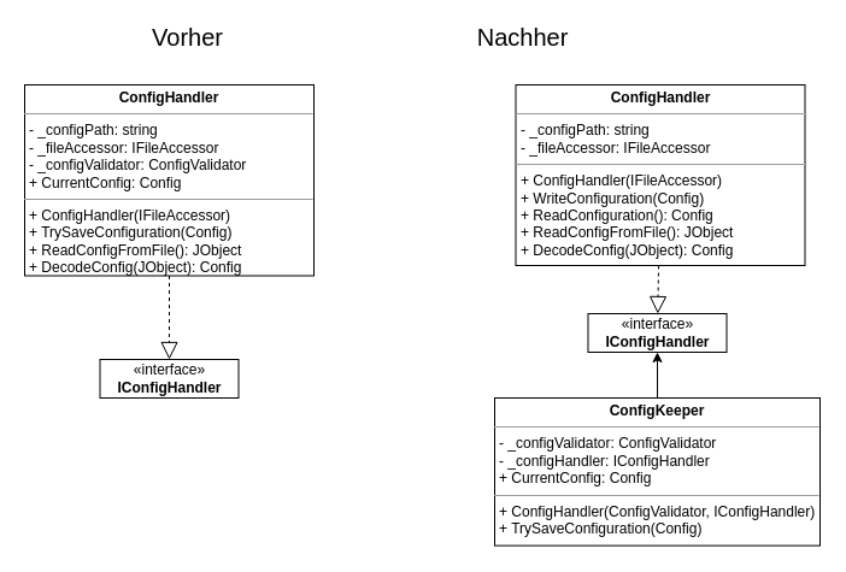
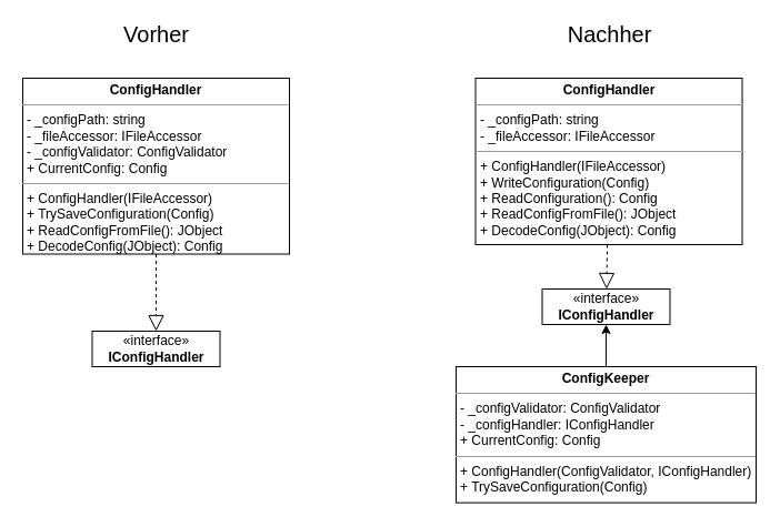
  <mxCell id="0" />
  <mxCell id="1" parent="0" />
  <mxCell id="2" value="&lt;p style=&quot;margin: 0px ; margin-top: 4px ; text-align: center&quot;&gt;&lt;b&gt;ConfigHandler&lt;/b&gt;&lt;/p&gt;&lt;hr size=&quot;1&quot;&gt;&lt;p style=&quot;margin: 0px ; margin-left: 4px&quot;&gt;- _configPath: string&lt;/p&gt;&lt;p style=&quot;margin: 0px ; margin-left: 4px&quot;&gt;- _fileAccessor: IFileAccessor&lt;/p&gt;&lt;hr size=&quot;1&quot;&gt;&lt;p style=&quot;margin: 0px ; margin-left: 4px&quot;&gt;+ ConfigHandler(IFileAccessor)&lt;/p&gt;&lt;p style=&quot;margin: 0px ; margin-left: 4px&quot;&gt;+ WriteConfiguration(Config)&lt;/p&gt;&lt;p style=&quot;margin: 0px ; margin-left: 4px&quot;&gt;+ ReadConfiguration(): Config&lt;/p&gt;&lt;p style=&quot;margin: 0px ; margin-left: 4px&quot;&gt;+ ReadConfigFromFile(): JObject&lt;/p&gt;&lt;p style=&quot;margin: 0px ; margin-left: 4px&quot;&gt;+&amp;nbsp;DecodeConfig(JObject): Config&lt;/p&gt;" style="verticalAlign=top;align=left;overflow=fill;fontSize=12;fontFamily=Helvetica;html=1;labelBackgroundColor=none;collapsible=0;" vertex="1" parent="1"><mxGeometry x="427.5" y="70" width="240" height="150" as="geometry"><mxRectangle x="610" y="215" width="130" height="80" as="alternateBounds" /></mxGeometry></mxCell>
  <mxCell id="3" style="edgeStyle=orthogonalEdgeStyle;rounded=0;orthogonalLoop=1;jettySize=auto;html=1;" edge="1" parent="1" source="4" target="5"><mxGeometry relative="1" as="geometry" /></mxCell>
  <mxCell id="4" value="&lt;p style=&quot;margin: 0px ; margin-top: 4px ; text-align: center&quot;&gt;&lt;b&gt;ConfigKeeper&lt;/b&gt;&lt;/p&gt;&lt;hr size=&quot;1&quot;&gt;&lt;p style=&quot;margin: 0px ; margin-left: 4px&quot;&gt;&lt;span&gt;- _configValidator: ConfigValidator&lt;/span&gt;&lt;/p&gt;&lt;p style=&quot;margin: 0px ; margin-left: 4px&quot;&gt;&lt;span&gt;- _configHandler: IConfigHandler&lt;/span&gt;&lt;/p&gt;&lt;p style=&quot;margin: 0px ; margin-left: 4px&quot;&gt;+ CurrentConfig: Config&lt;/p&gt;&lt;hr size=&quot;1&quot;&gt;&lt;p style=&quot;margin: 0px ; margin-left: 4px&quot;&gt;+ ConfigHandler(ConfigValidator, IConfigHandler)&lt;/p&gt;&lt;p style=&quot;margin: 0px ; margin-left: 4px&quot;&gt;+ TrySaveConfiguration(Config)&lt;/p&gt;&lt;p style=&quot;margin: 0px ; margin-left: 4px&quot;&gt;&lt;br&gt;&lt;/p&gt;" style="verticalAlign=top;align=left;overflow=fill;fontSize=12;fontFamily=Helvetica;html=1;labelBackgroundColor=none;collapsible=0;" vertex="1" parent="1"><mxGeometry x="410" y="330" width="270" height="122.62" as="geometry"><mxRectangle x="610" y="215" width="130" height="80" as="alternateBounds" /></mxGeometry></mxCell>
  <mxCell id="5" value="«interface»&lt;br&gt;&lt;b&gt;IConfigHandler&lt;/b&gt;" style="html=1;labelBackgroundColor=none;fillColor=none;" vertex="1" parent="1"><mxGeometry x="487.5" y="260" width="115" height="32" as="geometry" /></mxCell>
  <mxCell id="6" value="" style="endArrow=block;dashed=1;endFill=0;endSize=12;html=1;" edge="1" parent="1" source="2" target="5"><mxGeometry width="160" relative="1" as="geometry"><mxPoint x="222.5" y="199.998" as="sourcePoint" /><mxPoint x="111.776" y="248.17" as="targetPoint" /></mxGeometry></mxCell>
  <mxCell id="7" value="&lt;p style=&quot;margin: 0px ; margin-top: 4px ; text-align: center&quot;&gt;&lt;b&gt;ConfigHandler&lt;/b&gt;&lt;/p&gt;&lt;hr size=&quot;1&quot;&gt;&lt;p style=&quot;margin: 0px ; margin-left: 4px&quot;&gt;- _configPath: string&lt;/p&gt;&lt;p style=&quot;margin: 0px ; margin-left: 4px&quot;&gt;- _fileAccessor: IFileAccessor&lt;/p&gt;&lt;p style=&quot;margin: 0px ; margin-left: 4px&quot;&gt;- _configValidator: ConfigValidator&lt;/p&gt;&lt;p style=&quot;margin: 0px ; margin-left: 4px&quot;&gt;+ CurrentConfig: Config&lt;/p&gt;&lt;hr size=&quot;1&quot;&gt;&lt;p style=&quot;margin: 0px ; margin-left: 4px&quot;&gt;+ ConfigHandler(IFileAccessor)&lt;/p&gt;&lt;p style=&quot;margin: 0px ; margin-left: 4px&quot;&gt;+ TrySaveConfiguration(Config)&lt;/p&gt;&lt;p style=&quot;margin: 0px ; margin-left: 4px&quot;&gt;+ ReadConfigFromFile(): JObject&lt;/p&gt;&lt;p style=&quot;margin: 0px ; margin-left: 4px&quot;&gt;+&amp;nbsp;DecodeConfig(JObject): Config&lt;/p&gt;" style="verticalAlign=top;align=left;overflow=fill;fontSize=12;fontFamily=Helvetica;html=1;labelBackgroundColor=none;collapsible=0;" vertex="1" parent="1"><mxGeometry x="20" y="70" width="240" height="158.5" as="geometry"><mxRectangle x="610" y="215" width="130" height="80" as="alternateBounds" /></mxGeometry></mxCell>
- <mxCell id="8" value="&lt;font style=&quot;font-size: 20px&quot;&gt;Vorher&lt;/font&gt;" style="text;html=1;align=center;verticalAlign=middle;resizable=0;points=[];autosize=1;strokeColor=none;" vertex="1" parent="1"><mxGeometry x="120" y="20" width="70" height="20" as="geometry" /></mxCell>
- <mxCell id="9" value="&lt;font style=&quot;font-size: 20px&quot;&gt;Nachher&lt;/font&gt;" style="text;html=1;align=center;verticalAlign=middle;resizable=0;points=[];autosize=1;strokeColor=none;" vertex="1" parent="1"><mxGeometry x="387.5" y="20" width="90" height="20" as="geometry" /></mxCell>
+ <mxCell id="8" value="&lt;font style=&quot;font-size: 20px&quot;&gt;Vorher&lt;/font&gt;" style="text;html=1;align=center;verticalAlign=middle;resizable=0;points=[];autosize=1;strokeColor=none;" vertex="1" parent="1"><mxGeometry x="105" y="20" width="70" height="20" as="geometry" /></mxCell>
+ <mxCell id="9" value="&lt;font style=&quot;font-size: 20px&quot;&gt;Nachher&lt;/font&gt;" style="text;html=1;align=center;verticalAlign=middle;resizable=0;points=[];autosize=1;strokeColor=none;" vertex="1" parent="1"><mxGeometry x="502.5" y="20" width="90" height="20" as="geometry" /></mxCell>
  <mxCell id="10" value="«interface»&lt;br&gt;&lt;b&gt;IConfigHandler&lt;/b&gt;" style="html=1;labelBackgroundColor=none;fillColor=none;" vertex="1" parent="1"><mxGeometry x="82.5" y="298" width="115" height="32" as="geometry" /></mxCell>
  <mxCell id="11" value="" style="endArrow=block;dashed=1;endFill=0;endSize=12;html=1;" edge="1" parent="1" source="7" target="10"><mxGeometry width="160" relative="1" as="geometry"><mxPoint x="298.039" y="412.62" as="sourcePoint" /><mxPoint x="-18.03" y="452.62" as="targetPoint" /><Array as="points" /></mxGeometry></mxCell>
